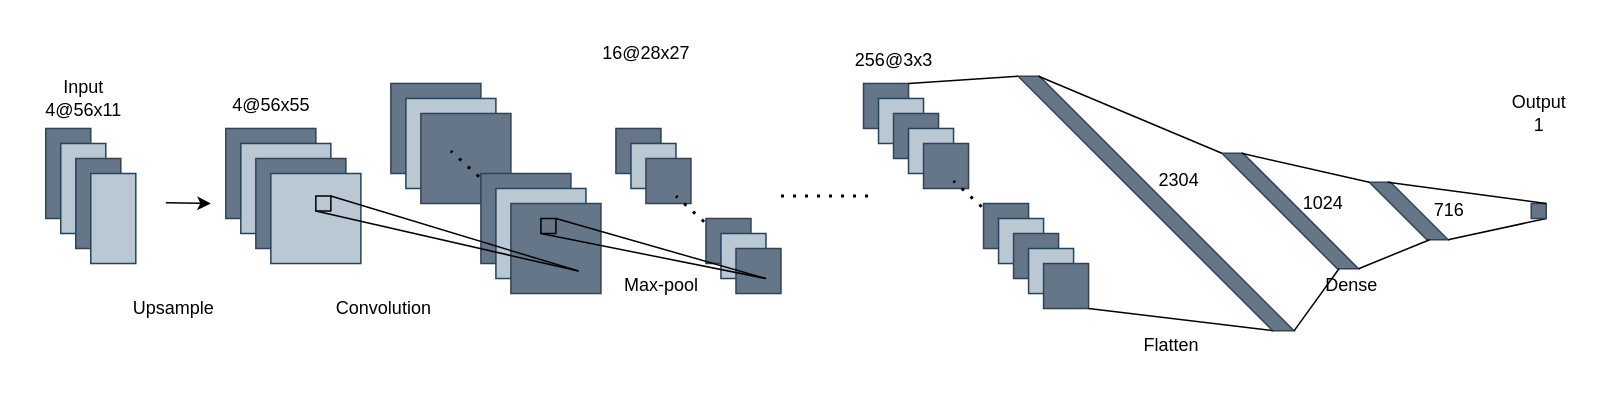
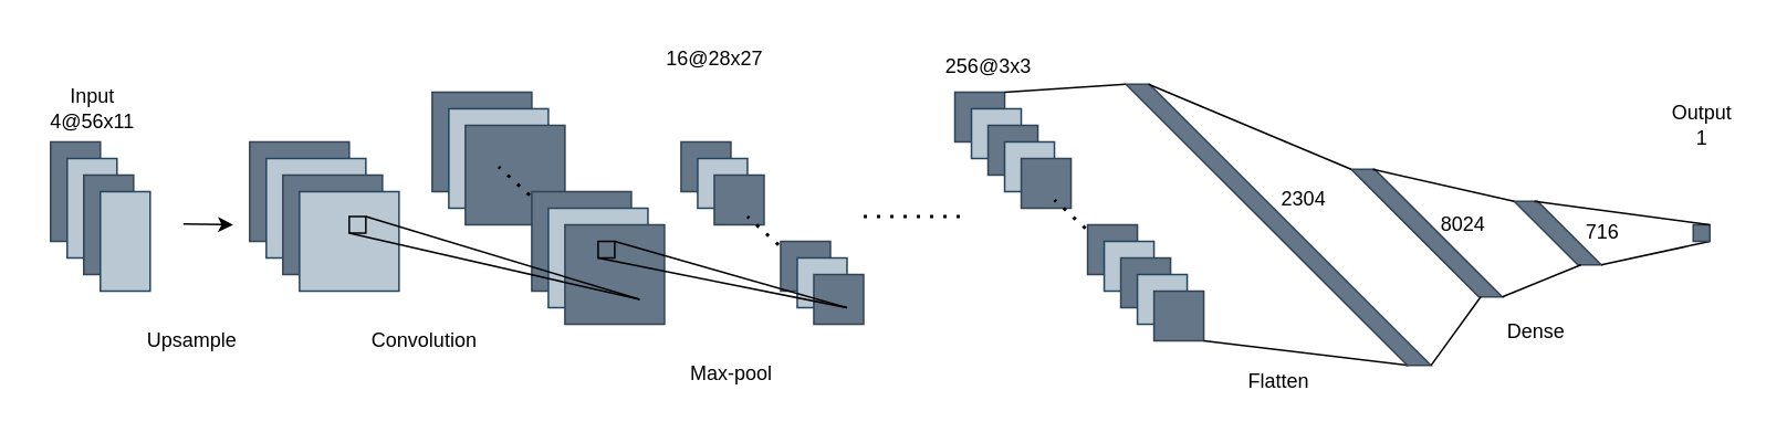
  <mxCell id="0" />
  <mxCell id="1" parent="0" />
  <mxCell id="2" value="" style="rounded=0;whiteSpace=wrap;html=1;fillColor=#647687;strokeColor=#314354;fontColor=#ffffff;" vertex="1" parent="1"><mxGeometry x="575" y="55" width="30" height="30" as="geometry" /></mxCell>
  <mxCell id="3" value="" style="rounded=0;whiteSpace=wrap;html=1;fillColor=#bac8d3;strokeColor=#23445d;" vertex="1" parent="1"><mxGeometry x="585" y="65" width="30" height="30" as="geometry" /></mxCell>
  <mxCell id="4" value="Input&lt;br&gt;4@56x11" style="text;html=1;align=center;verticalAlign=middle;resizable=0;points=[];autosize=1;strokeColor=none;fillColor=none;" parent="1" vertex="1"><mxGeometry x="20" y="45" width="70" height="40" as="geometry" /></mxCell>
  <mxCell id="5" value="" style="rounded=0;whiteSpace=wrap;html=1;fillColor=#647687;fontColor=#ffffff;strokeColor=#314354;" vertex="1" parent="1"><mxGeometry x="30" y="85" width="30" height="60" as="geometry" /></mxCell>
  <mxCell id="6" value="" style="rounded=0;whiteSpace=wrap;html=1;fillColor=#bac8d3;strokeColor=#23445d;" vertex="1" parent="1"><mxGeometry x="40" y="95" width="30" height="60" as="geometry" /></mxCell>
  <mxCell id="7" value="" style="rounded=0;whiteSpace=wrap;html=1;fillColor=#647687;fontColor=#ffffff;strokeColor=#314354;" vertex="1" parent="1"><mxGeometry x="50" y="105" width="30" height="60" as="geometry" /></mxCell>
  <mxCell id="8" value="" style="rounded=0;whiteSpace=wrap;html=1;fillColor=#bac8d3;strokeColor=#23445d;" vertex="1" parent="1"><mxGeometry x="60" y="115" width="30" height="60" as="geometry" /></mxCell>
  <mxCell id="9" value="Upsample" style="text;html=1;align=center;verticalAlign=middle;resizable=0;points=[];autosize=1;strokeColor=none;fillColor=none;" vertex="1" parent="1"><mxGeometry x="75" y="190" width="80" height="30" as="geometry" /></mxCell>
  <mxCell id="10" value="" style="endArrow=classic;html=1;rounded=0;" edge="1" parent="1"><mxGeometry width="50" height="50" relative="1" as="geometry"><mxPoint x="110" y="134.5" as="sourcePoint" /><mxPoint x="140" y="135" as="targetPoint" /></mxGeometry></mxCell>
  <mxCell id="11" value="" style="rounded=0;whiteSpace=wrap;html=1;fillColor=#647687;fontColor=#ffffff;strokeColor=#314354;" vertex="1" parent="1"><mxGeometry x="150" y="85" width="60" height="60" as="geometry" /></mxCell>
  <mxCell id="12" value="" style="rounded=0;whiteSpace=wrap;html=1;fillColor=#bac8d3;strokeColor=#23445d;" vertex="1" parent="1"><mxGeometry x="160" y="95" width="60" height="60" as="geometry" /></mxCell>
  <mxCell id="13" value="" style="rounded=0;whiteSpace=wrap;html=1;fillColor=#647687;fontColor=#ffffff;strokeColor=#314354;" vertex="1" parent="1"><mxGeometry x="170" y="105" width="60" height="60" as="geometry" /></mxCell>
  <mxCell id="14" value="" style="rounded=0;whiteSpace=wrap;html=1;fillColor=#bac8d3;strokeColor=#23445d;" vertex="1" parent="1"><mxGeometry x="180" y="115" width="60" height="60" as="geometry" /></mxCell>
- <mxCell id="15" value="4@56x55" style="text;html=1;align=center;verticalAlign=middle;resizable=0;points=[];autosize=1;strokeColor=none;fillColor=none;" vertex="1" parent="1"><mxGeometry x="140" y="55" width="80" height="30" as="geometry" /></mxCell>
  <mxCell id="16" value="" style="rounded=0;whiteSpace=wrap;html=1;fillColor=#647687;fontColor=#ffffff;strokeColor=#314354;" vertex="1" parent="1"><mxGeometry x="260" y="55" width="60" height="60" as="geometry" /></mxCell>
  <mxCell id="17" value="" style="rounded=0;whiteSpace=wrap;html=1;fillColor=#bac8d3;strokeColor=#23445d;" vertex="1" parent="1"><mxGeometry x="270" y="65" width="60" height="60" as="geometry" /></mxCell>
  <mxCell id="18" value="" style="rounded=0;whiteSpace=wrap;html=1;fillColor=#647687;fontColor=#ffffff;strokeColor=#314354;" vertex="1" parent="1"><mxGeometry x="280" y="75" width="60" height="60" as="geometry" /></mxCell>
  <mxCell id="19" value="" style="endArrow=none;dashed=1;html=1;dashPattern=1 3;strokeWidth=2;rounded=0;" edge="1" parent="1"><mxGeometry width="50" height="50" relative="1" as="geometry"><mxPoint x="360" y="155" as="sourcePoint" /><mxPoint x="300" y="100" as="targetPoint" /></mxGeometry></mxCell>
  <mxCell id="20" value="" style="rounded=0;whiteSpace=wrap;html=1;fillColor=#647687;fontColor=#ffffff;strokeColor=#314354;" vertex="1" parent="1"><mxGeometry x="320" y="115" width="60" height="60" as="geometry" /></mxCell>
  <mxCell id="21" value="" style="rounded=0;whiteSpace=wrap;html=1;fillColor=#bac8d3;strokeColor=#23445d;" vertex="1" parent="1"><mxGeometry x="330" y="125" width="60" height="60" as="geometry" /></mxCell>
  <mxCell id="22" value="" style="rounded=0;whiteSpace=wrap;html=1;fillColor=#647687;fontColor=#ffffff;strokeColor=#314354;" vertex="1" parent="1"><mxGeometry x="340" y="135" width="60" height="60" as="geometry" /></mxCell>
  <mxCell id="23" value="" style="whiteSpace=wrap;html=1;aspect=fixed;fillColor=none;" vertex="1" parent="1"><mxGeometry x="210" y="130" width="10" height="10" as="geometry" /></mxCell>
  <mxCell id="24" value="" style="endArrow=none;html=1;rounded=0;exitX=0;exitY=1;exitDx=0;exitDy=0;" edge="1" parent="1" source="23"><mxGeometry width="50" height="50" relative="1" as="geometry"><mxPoint x="235" y="150" as="sourcePoint" /><mxPoint x="385" y="180" as="targetPoint" /></mxGeometry></mxCell>
  <mxCell id="25" value="" style="endArrow=none;html=1;rounded=0;exitX=1;exitY=0;exitDx=0;exitDy=0;" edge="1" parent="1" source="23"><mxGeometry width="50" height="50" relative="1" as="geometry"><mxPoint x="215" y="55" as="sourcePoint" /><mxPoint x="385" y="180" as="targetPoint" /></mxGeometry></mxCell>
  <mxCell id="26" value="Convolution" style="text;html=1;align=center;verticalAlign=middle;resizable=0;points=[];autosize=1;strokeColor=none;fillColor=none;" vertex="1" parent="1"><mxGeometry x="210" y="190" width="90" height="30" as="geometry" /></mxCell>
  <mxCell id="27" value="" style="rounded=0;whiteSpace=wrap;html=1;fillColor=#647687;fontColor=#ffffff;strokeColor=#314354;" vertex="1" parent="1"><mxGeometry x="410" y="85" width="30" height="30" as="geometry" /></mxCell>
  <mxCell id="28" value="" style="rounded=0;whiteSpace=wrap;html=1;fillColor=#bac8d3;strokeColor=#23445d;" vertex="1" parent="1"><mxGeometry x="420" y="95" width="30" height="30" as="geometry" /></mxCell>
  <mxCell id="29" value="" style="rounded=0;whiteSpace=wrap;html=1;fillColor=#647687;fontColor=#ffffff;strokeColor=#314354;" vertex="1" parent="1"><mxGeometry x="430" y="105" width="30" height="30" as="geometry" /></mxCell>
  <mxCell id="30" value="" style="endArrow=none;dashed=1;html=1;dashPattern=1 3;strokeWidth=2;rounded=0;" edge="1" parent="1"><mxGeometry width="50" height="50" relative="1" as="geometry"><mxPoint x="510" y="185" as="sourcePoint" /><mxPoint x="450" y="130" as="targetPoint" /></mxGeometry></mxCell>
  <mxCell id="31" value="" style="rounded=0;whiteSpace=wrap;html=1;fillColor=#647687;fontColor=#ffffff;strokeColor=#314354;" vertex="1" parent="1"><mxGeometry x="470" y="145" width="30" height="30" as="geometry" /></mxCell>
  <mxCell id="32" value="" style="rounded=0;whiteSpace=wrap;html=1;fillColor=#bac8d3;strokeColor=#23445d;" vertex="1" parent="1"><mxGeometry x="480" y="155" width="30" height="30" as="geometry" /></mxCell>
  <mxCell id="33" value="" style="rounded=0;whiteSpace=wrap;html=1;fillColor=#647687;fontColor=#ffffff;strokeColor=#314354;" vertex="1" parent="1"><mxGeometry x="490" y="165" width="30" height="30" as="geometry" /></mxCell>
  <mxCell id="34" value="" style="whiteSpace=wrap;html=1;aspect=fixed;fillColor=none;" vertex="1" parent="1"><mxGeometry x="360" y="145" width="10" height="10" as="geometry" /></mxCell>
  <mxCell id="35" value="" style="endArrow=none;html=1;rounded=0;exitX=0;exitY=1;exitDx=0;exitDy=0;" edge="1" parent="1" source="34"><mxGeometry width="50" height="50" relative="1" as="geometry"><mxPoint x="385" y="165" as="sourcePoint" /><mxPoint x="510" y="185" as="targetPoint" /></mxGeometry></mxCell>
  <mxCell id="36" value="" style="endArrow=none;html=1;rounded=0;exitX=1;exitY=0;exitDx=0;exitDy=0;" edge="1" parent="1" source="34"><mxGeometry width="50" height="50" relative="1" as="geometry"><mxPoint x="365" y="70" as="sourcePoint" /><mxPoint x="510" y="185" as="targetPoint" /></mxGeometry></mxCell>
  <mxCell id="37" value="16@28x27" style="text;html=1;align=center;verticalAlign=middle;resizable=0;points=[];autosize=1;strokeColor=none;fillColor=none;" vertex="1" parent="1"><mxGeometry x="390" y="20" width="80" height="30" as="geometry" /></mxCell>
- <mxCell id="38" value="Max-pool" style="text;html=1;align=center;verticalAlign=middle;resizable=0;points=[];autosize=1;strokeColor=none;fillColor=none;" vertex="1" parent="1"><mxGeometry x="405" y="175" width="70" height="30" as="geometry" /></mxCell>
+ <mxCell id="38" value="Max-pool" style="text;html=1;align=center;verticalAlign=middle;resizable=0;points=[];autosize=1;strokeColor=none;fillColor=none;" vertex="1" parent="1"><mxGeometry x="405" y="210" width="70" height="30" as="geometry" /></mxCell>
  <mxCell id="39" value="" style="endArrow=none;dashed=1;html=1;dashPattern=1 3;strokeWidth=2;rounded=0;" edge="1" parent="1"><mxGeometry width="50" height="50" relative="1" as="geometry"><mxPoint x="520" y="130" as="sourcePoint" /><mxPoint x="580" y="130" as="targetPoint" /></mxGeometry></mxCell>
  <mxCell id="40" value="" style="rounded=0;whiteSpace=wrap;html=1;fillColor=#647687;fontColor=#ffffff;strokeColor=#314354;" vertex="1" parent="1"><mxGeometry x="595" y="75" width="30" height="30" as="geometry" /></mxCell>
  <mxCell id="41" value="" style="rounded=0;whiteSpace=wrap;html=1;fillColor=#bac8d3;strokeColor=#23445d;" vertex="1" parent="1"><mxGeometry x="605" y="85" width="30" height="30" as="geometry" /></mxCell>
  <mxCell id="42" value="" style="rounded=0;whiteSpace=wrap;html=1;fillColor=#647687;fontColor=#ffffff;strokeColor=#314354;" vertex="1" parent="1"><mxGeometry x="615" y="95" width="30" height="30" as="geometry" /></mxCell>
  <mxCell id="43" value="" style="endArrow=none;dashed=1;html=1;dashPattern=1 3;strokeWidth=2;rounded=0;" edge="1" parent="1"><mxGeometry width="50" height="50" relative="1" as="geometry"><mxPoint x="695" y="175" as="sourcePoint" /><mxPoint x="635" y="120" as="targetPoint" /></mxGeometry></mxCell>
  <mxCell id="44" value="" style="rounded=0;whiteSpace=wrap;html=1;fillColor=#647687;fontColor=#ffffff;strokeColor=#314354;" vertex="1" parent="1"><mxGeometry x="655" y="135" width="30" height="30" as="geometry" /></mxCell>
  <mxCell id="45" value="" style="rounded=0;whiteSpace=wrap;html=1;fillColor=#bac8d3;strokeColor=#23445d;" vertex="1" parent="1"><mxGeometry x="665" y="145" width="30" height="30" as="geometry" /></mxCell>
  <mxCell id="46" value="" style="rounded=0;whiteSpace=wrap;html=1;fillColor=#647687;fontColor=#ffffff;strokeColor=#314354;" vertex="1" parent="1"><mxGeometry x="675" y="155" width="30" height="30" as="geometry" /></mxCell>
  <mxCell id="47" value="256@3x3" style="text;html=1;align=center;verticalAlign=middle;resizable=0;points=[];autosize=1;strokeColor=none;fillColor=none;" vertex="1" parent="1"><mxGeometry x="555" y="25" width="80" height="30" as="geometry" /></mxCell>
  <mxCell id="48" value="" style="rounded=0;whiteSpace=wrap;html=1;fillColor=#bac8d3;strokeColor=#23445d;" vertex="1" parent="1"><mxGeometry x="685" y="165" width="30" height="30" as="geometry" /></mxCell>
  <mxCell id="49" value="" style="rounded=0;whiteSpace=wrap;html=1;fillColor=#647687;fontColor=#ffffff;strokeColor=#314354;" vertex="1" parent="1"><mxGeometry x="695" y="175" width="30" height="30" as="geometry" /></mxCell>
  <mxCell id="50" value="" style="endArrow=none;html=1;rounded=0;entryX=0;entryY=1;entryDx=0;entryDy=0;" edge="1" parent="1" target="52"><mxGeometry width="50" height="50" relative="1" as="geometry"><mxPoint x="605" y="55" as="sourcePoint" /><mxPoint x="705" y="65" as="targetPoint" /></mxGeometry></mxCell>
  <mxCell id="51" value="" style="endArrow=none;html=1;rounded=0;entryX=1;entryY=1;entryDx=0;entryDy=0;" edge="1" parent="1" target="52"><mxGeometry width="50" height="50" relative="1" as="geometry"><mxPoint x="725" y="205" as="sourcePoint" /><mxPoint x="800" y="165" as="targetPoint" /></mxGeometry></mxCell>
  <mxCell id="52" value="" style="shape=parallelogram;perimeter=parallelogramPerimeter;whiteSpace=wrap;html=1;fixedSize=1;rounded=0;size=10;rotation=45;fillColor=#647687;strokeColor=#314354;fontColor=#ffffff;" vertex="1" parent="1"><mxGeometry x="645" y="130" width="250" height="10" as="geometry" /></mxCell>
- <mxCell id="53" value="Flatten" style="text;html=1;align=center;verticalAlign=middle;resizable=0;points=[];autosize=1;strokeColor=none;fillColor=none;" vertex="1" parent="1"><mxGeometry x="750" y="215" width="60" height="30" as="geometry" /></mxCell>
+ <mxCell id="53" value="Flatten" style="text;html=1;align=center;verticalAlign=middle;resizable=0;points=[];autosize=1;strokeColor=none;fillColor=none;" vertex="1" parent="1"><mxGeometry x="740" y="215" width="60" height="30" as="geometry" /></mxCell>
  <mxCell id="54" value="2304" style="text;html=1;align=center;verticalAlign=middle;resizable=0;points=[];autosize=1;strokeColor=none;fillColor=none;" vertex="1" parent="1"><mxGeometry x="760" y="105" width="50" height="30" as="geometry" /></mxCell>
  <mxCell id="55" value="" style="shape=parallelogram;perimeter=parallelogramPerimeter;whiteSpace=wrap;html=1;fixedSize=1;rounded=0;size=10;rotation=45;fillColor=#647687;strokeColor=#314354;fontColor=#ffffff;" vertex="1" parent="1"><mxGeometry x="800" y="135" width="118.79" height="10" as="geometry" /></mxCell>
  <mxCell id="56" value="" style="endArrow=none;html=1;rounded=0;entryX=0;entryY=1;entryDx=0;entryDy=0;exitX=0;exitY=0;exitDx=0;exitDy=0;" edge="1" parent="1" source="52" target="55"><mxGeometry width="50" height="50" relative="1" as="geometry"><mxPoint x="690" y="45" as="sourcePoint" /><mxPoint x="760" y="45" as="targetPoint" /></mxGeometry></mxCell>
  <mxCell id="57" value="" style="endArrow=none;html=1;rounded=0;entryX=1;entryY=1;entryDx=0;entryDy=0;exitX=1;exitY=0;exitDx=0;exitDy=0;" edge="1" parent="1" source="52" target="55"><mxGeometry width="50" height="50" relative="1" as="geometry"><mxPoint x="770" y="129" as="sourcePoint" /><mxPoint x="882" y="161" as="targetPoint" /></mxGeometry></mxCell>
- <mxCell id="58" value="1024" style="text;html=1;align=center;verticalAlign=middle;resizable=0;points=[];autosize=1;strokeColor=none;fillColor=none;" vertex="1" parent="1"><mxGeometry x="856.22" y="120" width="50" height="30" as="geometry" /></mxCell>
+ <mxCell id="58" value="8024" style="text;html=1;align=center;verticalAlign=middle;resizable=0;points=[];autosize=1;strokeColor=none;fillColor=none;" vertex="1" parent="1"><mxGeometry x="856.22" y="120" width="50" height="30" as="geometry" /></mxCell>
  <mxCell id="59" value="" style="shape=parallelogram;perimeter=parallelogramPerimeter;whiteSpace=wrap;html=1;fixedSize=1;rounded=0;size=10;rotation=45;fillColor=#647687;strokeColor=#314354;fontColor=#ffffff;" vertex="1" parent="1"><mxGeometry x="906.22" y="135" width="64.22" height="10" as="geometry" /></mxCell>
  <mxCell id="60" value="" style="endArrow=none;html=1;rounded=0;entryX=0;entryY=1;entryDx=0;entryDy=0;exitX=0;exitY=0;exitDx=0;exitDy=0;" edge="1" parent="1" source="55" target="59"><mxGeometry width="50" height="50" relative="1" as="geometry"><mxPoint x="830" y="85" as="sourcePoint" /><mxPoint x="932" y="101" as="targetPoint" /></mxGeometry></mxCell>
  <mxCell id="61" value="" style="endArrow=none;html=1;rounded=0;entryX=1;entryY=1;entryDx=0;entryDy=0;exitX=1;exitY=0;exitDx=0;exitDy=0;" edge="1" parent="1" source="55" target="59"><mxGeometry width="50" height="50" relative="1" as="geometry"><mxPoint x="900" y="155" as="sourcePoint" /><mxPoint x="985.83" y="185" as="targetPoint" /></mxGeometry></mxCell>
  <mxCell id="62" value="716" style="text;html=1;align=center;verticalAlign=middle;resizable=0;points=[];autosize=1;strokeColor=none;fillColor=none;" vertex="1" parent="1"><mxGeometry x="945" y="125" width="40" height="30" as="geometry" /></mxCell>
  <mxCell id="63" value="" style="endArrow=none;html=1;rounded=0;exitX=1;exitY=0;exitDx=0;exitDy=0;entryX=1;entryY=1;entryDx=0;entryDy=0;" edge="1" parent="1" source="59" target="64"><mxGeometry width="50" height="50" relative="1" as="geometry"><mxPoint x="970.44" y="160.5" as="sourcePoint" /><mxPoint x="1030" y="145" as="targetPoint" /></mxGeometry></mxCell>
  <mxCell id="64" value="" style="rounded=0;whiteSpace=wrap;html=1;fillColor=#647687;fontColor=#ffffff;strokeColor=#314354;" vertex="1" parent="1"><mxGeometry x="1020" y="135" width="10" height="10" as="geometry" /></mxCell>
  <mxCell id="65" value="" style="endArrow=none;html=1;rounded=0;exitX=0;exitY=0;exitDx=0;exitDy=0;entryX=1;entryY=0;entryDx=0;entryDy=0;" edge="1" parent="1" source="59" target="64"><mxGeometry width="50" height="50" relative="1" as="geometry"><mxPoint x="930" y="105" as="sourcePoint" /><mxPoint x="985" y="91" as="targetPoint" /></mxGeometry></mxCell>
  <mxCell id="66" value="Output&lt;div&gt;1&lt;/div&gt;" style="text;html=1;align=center;verticalAlign=middle;resizable=0;points=[];autosize=1;strokeColor=none;fillColor=none;" vertex="1" parent="1"><mxGeometry x="995" y="55" width="60" height="40" as="geometry" /></mxCell>
- <mxCell id="67" value="Dense" style="text;html=1;align=center;verticalAlign=middle;resizable=0;points=[];autosize=1;strokeColor=none;fillColor=none;" vertex="1" parent="1"><mxGeometry x="870" y="175" width="60" height="30" as="geometry" /></mxCell>
+ <mxCell id="67" value="Dense" style="text;html=1;align=center;verticalAlign=middle;resizable=0;points=[];autosize=1;strokeColor=none;fillColor=none;" vertex="1" parent="1"><mxGeometry x="895" y="185" width="60" height="30" as="geometry" /></mxCell>
